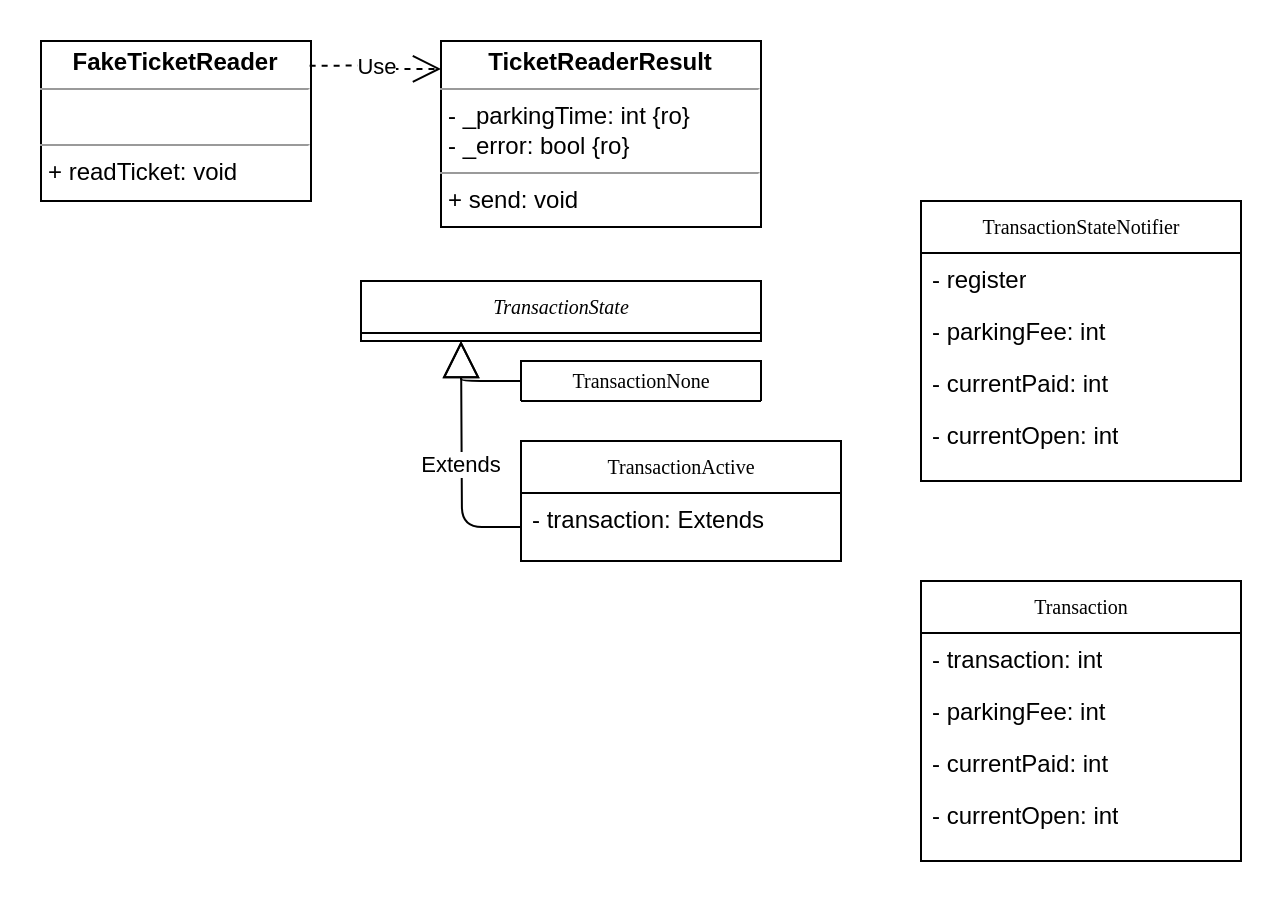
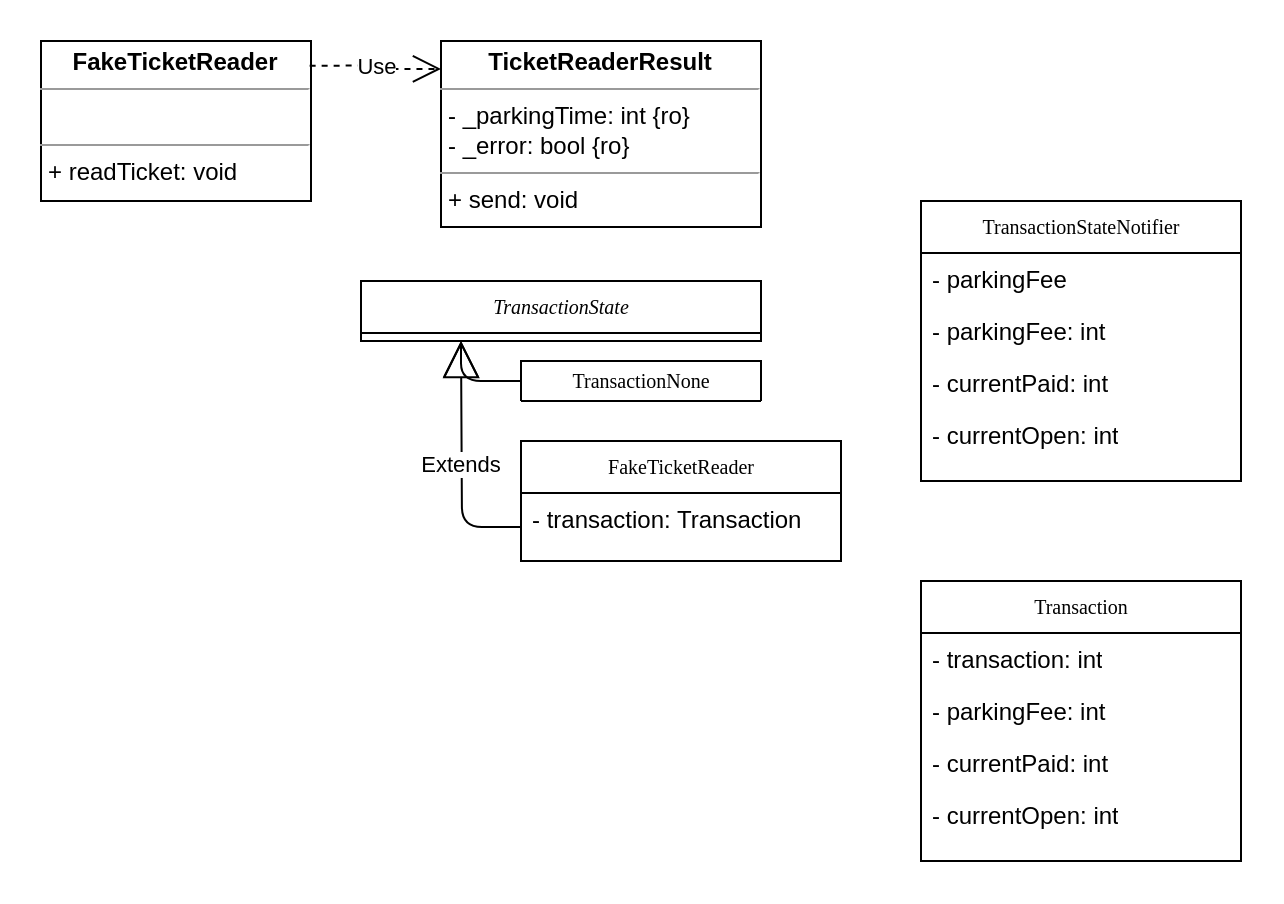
  <mxCell id="0" />
  <mxCell id="1" parent="0" />
  <mxCell id="2" value="Transaction" style="swimlane;html=1;fontStyle=0;childLayout=stackLayout;horizontal=1;startSize=26;fillColor=none;horizontalStack=0;resizeParent=1;resizeLast=0;collapsible=1;marginBottom=0;swimlaneFillColor=#ffffff;rounded=0;shadow=0;comic=0;labelBackgroundColor=none;strokeWidth=1;fontFamily=Verdana;fontSize=10;align=center;" parent="1" vertex="1"><mxGeometry x="460" y="290" width="160" height="140" as="geometry" /></mxCell>
  <mxCell id="3" value="- transaction: int" style="text;html=1;strokeColor=none;fillColor=none;align=left;verticalAlign=top;spacingLeft=4;spacingRight=4;whiteSpace=wrap;overflow=hidden;rotatable=0;points=[[0,0.5],[1,0.5]];portConstraint=eastwest;" parent="2" vertex="1"><mxGeometry y="26" width="160" height="26" as="geometry" /></mxCell>
  <mxCell id="4" value="- parkingFee: int" style="text;html=1;strokeColor=none;fillColor=none;align=left;verticalAlign=top;spacingLeft=4;spacingRight=4;whiteSpace=wrap;overflow=hidden;rotatable=0;points=[[0,0.5],[1,0.5]];portConstraint=eastwest;" parent="2" vertex="1"><mxGeometry y="52" width="160" height="26" as="geometry" /></mxCell>
  <mxCell id="5" value="- currentPaid: int" style="text;html=1;strokeColor=none;fillColor=none;align=left;verticalAlign=top;spacingLeft=4;spacingRight=4;whiteSpace=wrap;overflow=hidden;rotatable=0;points=[[0,0.5],[1,0.5]];portConstraint=eastwest;" parent="2" vertex="1"><mxGeometry y="78" width="160" height="26" as="geometry" /></mxCell>
  <mxCell id="6" value="- currentOpen: int" style="text;html=1;strokeColor=none;fillColor=none;align=left;verticalAlign=top;spacingLeft=4;spacingRight=4;whiteSpace=wrap;overflow=hidden;rotatable=0;points=[[0,0.5],[1,0.5]];portConstraint=eastwest;" vertex="1" parent="2"><mxGeometry y="104" width="160" height="36" as="geometry" /></mxCell>
  <mxCell id="7" value="&lt;p style=&quot;margin: 0px ; margin-top: 4px ; text-align: center&quot;&gt;&lt;b&gt;TicketReaderResult&lt;/b&gt;&lt;/p&gt;&lt;hr size=&quot;1&quot;&gt;&lt;p style=&quot;margin: 0px ; margin-left: 4px&quot;&gt;- _parkingTime: int {ro}&lt;br&gt;- _error: bool {ro}&lt;/p&gt;&lt;hr size=&quot;1&quot;&gt;&lt;p style=&quot;margin: 0px ; margin-left: 4px&quot;&gt;+ send: void&lt;/p&gt;" style="verticalAlign=top;align=left;overflow=fill;fontSize=12;fontFamily=Helvetica;html=1;rounded=0;shadow=0;comic=0;labelBackgroundColor=none;strokeWidth=1" parent="1" vertex="1"><mxGeometry x="220" y="20" width="160" height="93" as="geometry" /></mxCell>
  <mxCell id="8" value="&lt;p style=&quot;margin: 0px ; margin-top: 4px ; text-align: center&quot;&gt;&lt;b&gt;FakeTicketReader&lt;/b&gt;&lt;/p&gt;&lt;hr size=&quot;1&quot;&gt;&lt;p style=&quot;margin: 0px ; margin-left: 4px&quot;&gt;&amp;nbsp;&lt;/p&gt;&lt;hr size=&quot;1&quot;&gt;&lt;p style=&quot;margin: 0px ; margin-left: 4px&quot;&gt;+ readTicket: void&lt;/p&gt;" style="verticalAlign=top;align=left;overflow=fill;fontSize=12;fontFamily=Helvetica;html=1;rounded=0;shadow=0;comic=0;labelBackgroundColor=none;strokeWidth=1" vertex="1" parent="1"><mxGeometry x="20" y="20" width="135" height="80" as="geometry" /></mxCell>
  <mxCell id="9" value="Use" style="endArrow=open;endSize=12;dashed=1;html=1;exitX=0.995;exitY=0.154;exitDx=0;exitDy=0;entryX=0;entryY=0.15;entryDx=0;entryDy=0;exitPerimeter=0;entryPerimeter=0;edgeStyle=orthogonalEdgeStyle;" edge="1" parent="1" source="8" target="7"><mxGeometry width="160" relative="1" as="geometry"><mxPoint x="190" y="59.66" as="sourcePoint" /><mxPoint x="350" y="59.66" as="targetPoint" /></mxGeometry></mxCell>
  <mxCell id="10" value="&lt;i&gt;TransactionState&lt;/i&gt;" style="swimlane;html=1;fontStyle=0;childLayout=stackLayout;horizontal=1;startSize=26;fillColor=none;horizontalStack=0;resizeParent=1;resizeLast=0;collapsible=1;marginBottom=0;swimlaneFillColor=#ffffff;rounded=0;shadow=0;comic=0;labelBackgroundColor=none;strokeWidth=1;fontFamily=Verdana;fontSize=10;align=center;" vertex="1" parent="1"><mxGeometry x="180" y="140" width="200" height="30" as="geometry" /></mxCell>
  <mxCell id="11" value="TransactionNone" style="swimlane;html=1;fontStyle=0;childLayout=stackLayout;horizontal=1;startSize=26;fillColor=none;horizontalStack=0;resizeParent=1;resizeLast=0;collapsible=1;marginBottom=0;swimlaneFillColor=#ffffff;rounded=0;shadow=0;comic=0;labelBackgroundColor=none;strokeWidth=1;fontFamily=Verdana;fontSize=10;align=center;" vertex="1" parent="1"><mxGeometry x="260" y="180" width="120" height="20" as="geometry" /></mxCell>
- <mxCell id="12" value="TransactionActive" style="swimlane;html=1;fontStyle=0;childLayout=stackLayout;horizontal=1;startSize=26;fillColor=none;horizontalStack=0;resizeParent=1;resizeLast=0;collapsible=1;marginBottom=0;swimlaneFillColor=#ffffff;rounded=0;shadow=0;comic=0;labelBackgroundColor=none;strokeWidth=1;fontFamily=Verdana;fontSize=10;align=center;" vertex="1" parent="1"><mxGeometry x="260" y="220" width="160" height="60" as="geometry" /></mxCell>
- <mxCell id="13" value="- transaction: Extends" style="text;html=1;strokeColor=none;fillColor=none;align=left;verticalAlign=top;spacingLeft=4;spacingRight=4;whiteSpace=wrap;overflow=hidden;rotatable=0;points=[[0,0.5],[1,0.5]];portConstraint=eastwest;" vertex="1" parent="12"><mxGeometry y="26" width="160" height="34" as="geometry" /></mxCell>
- <mxCell id="14" value="" style="endArrow=block;endSize=16;endFill=0;html=1;entryX=0.25;entryY=1;entryDx=0;entryDy=0;exitX=0;exitY=0.5;exitDx=0;exitDy=0;edgeStyle=orthogonalEdgeStyle;" edge="1" parent="1" source="11" target="10"><mxGeometry width="160" relative="1" as="geometry"><mxPoint x="200" y="320" as="sourcePoint" /><mxPoint x="360" y="320" as="targetPoint" /></mxGeometry></mxCell>
+ <mxCell id="12" value="FakeTicketReader" style="swimlane;html=1;fontStyle=0;childLayout=stackLayout;horizontal=1;startSize=26;fillColor=none;horizontalStack=0;resizeParent=1;resizeLast=0;collapsible=1;marginBottom=0;swimlaneFillColor=#ffffff;rounded=0;shadow=0;comic=0;labelBackgroundColor=none;strokeWidth=1;fontFamily=Verdana;fontSize=10;align=center;" vertex="1" parent="1"><mxGeometry x="260" y="220" width="160" height="60" as="geometry" /></mxCell>
+ <mxCell id="13" value="- transaction: Transaction" style="text;html=1;strokeColor=none;fillColor=none;align=left;verticalAlign=top;spacingLeft=4;spacingRight=4;whiteSpace=wrap;overflow=hidden;rotatable=0;points=[[0,0.5],[1,0.5]];portConstraint=eastwest;" vertex="1" parent="12"><mxGeometry y="26" width="160" height="34" as="geometry" /></mxCell>
+ <mxCell id="14" value="" style="endArrow=open;endSize=16;endFill=0;html=1;entryX=0.25;entryY=1;entryDx=0;entryDy=0;exitX=0;exitY=0.5;exitDx=0;exitDy=0;edgeStyle=orthogonalEdgeStyle;" edge="1" parent="1" source="11" target="10"><mxGeometry width="160" relative="1" as="geometry"><mxPoint x="200" y="320" as="sourcePoint" /><mxPoint x="360" y="320" as="targetPoint" /></mxGeometry></mxCell>
  <mxCell id="15" value="Extends" style="endArrow=block;endSize=16;endFill=0;html=1;exitX=0;exitY=0.5;exitDx=0;exitDy=0;edgeStyle=orthogonalEdgeStyle;" edge="1" parent="1" source="13"><mxGeometry width="160" relative="1" as="geometry"><mxPoint x="270" y="205" as="sourcePoint" /><mxPoint x="230" y="170" as="targetPoint" /></mxGeometry></mxCell>
  <mxCell id="16" value="TransactionStateNotifier" style="swimlane;html=1;fontStyle=0;childLayout=stackLayout;horizontal=1;startSize=26;fillColor=none;horizontalStack=0;resizeParent=1;resizeLast=0;collapsible=1;marginBottom=0;swimlaneFillColor=#ffffff;rounded=0;shadow=0;comic=0;labelBackgroundColor=none;strokeWidth=1;fontFamily=Verdana;fontSize=10;align=center;" vertex="1" parent="1"><mxGeometry x="460" y="100" width="160" height="140" as="geometry" /></mxCell>
- <mxCell id="17" value="- register" style="text;html=1;strokeColor=none;fillColor=none;align=left;verticalAlign=top;spacingLeft=4;spacingRight=4;whiteSpace=wrap;overflow=hidden;rotatable=0;points=[[0,0.5],[1,0.5]];portConstraint=eastwest;" vertex="1" parent="16"><mxGeometry y="26" width="160" height="26" as="geometry" /></mxCell>
+ <mxCell id="17" value="- parkingFee" style="text;html=1;strokeColor=none;fillColor=none;align=left;verticalAlign=top;spacingLeft=4;spacingRight=4;whiteSpace=wrap;overflow=hidden;rotatable=0;points=[[0,0.5],[1,0.5]];portConstraint=eastwest;" vertex="1" parent="16"><mxGeometry y="26" width="160" height="26" as="geometry" /></mxCell>
  <mxCell id="18" value="- parkingFee: int" style="text;html=1;strokeColor=none;fillColor=none;align=left;verticalAlign=top;spacingLeft=4;spacingRight=4;whiteSpace=wrap;overflow=hidden;rotatable=0;points=[[0,0.5],[1,0.5]];portConstraint=eastwest;" vertex="1" parent="16"><mxGeometry y="52" width="160" height="26" as="geometry" /></mxCell>
  <mxCell id="19" value="- currentPaid: int" style="text;html=1;strokeColor=none;fillColor=none;align=left;verticalAlign=top;spacingLeft=4;spacingRight=4;whiteSpace=wrap;overflow=hidden;rotatable=0;points=[[0,0.5],[1,0.5]];portConstraint=eastwest;" vertex="1" parent="16"><mxGeometry y="78" width="160" height="26" as="geometry" /></mxCell>
  <mxCell id="20" value="- currentOpen: int" style="text;html=1;strokeColor=none;fillColor=none;align=left;verticalAlign=top;spacingLeft=4;spacingRight=4;whiteSpace=wrap;overflow=hidden;rotatable=0;points=[[0,0.5],[1,0.5]];portConstraint=eastwest;" vertex="1" parent="16"><mxGeometry y="104" width="160" height="36" as="geometry" /></mxCell>
